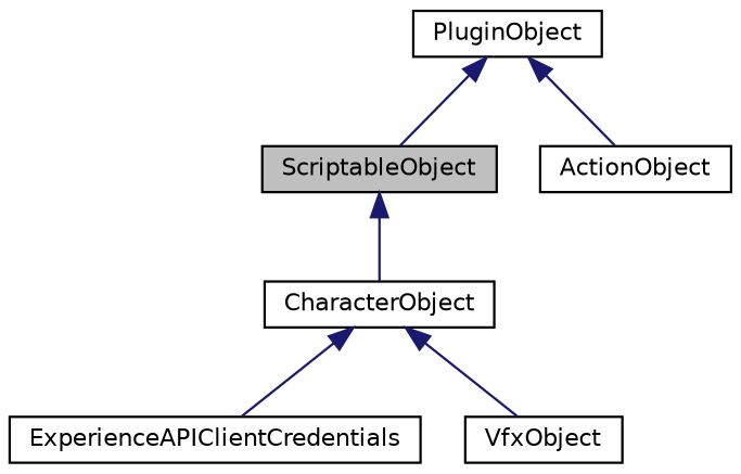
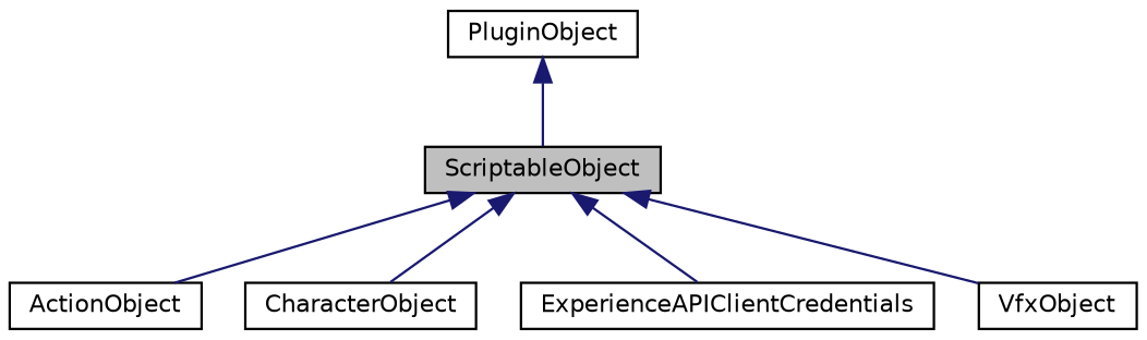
  digraph {
    node [color=black fillcolor=white fontname=Helvetica fontsize=10 shape=record style=filled]
    edge [color=midnightblue dir=back fontname=Helvetica fontsize=10 labelfontname=Helvetica labelfontsize=10 style=solid]
    n1 [fillcolor=grey75 fontcolor=black height=0.2 label=ScriptableObject width=0.4]
    n2 [height=0.2 label=ActionObject width=0.4]
    n3 [height=0.2 label=CharacterObject width=0.4]
    n4 [height=0.2 label=ExperienceAPIClientCredentials width=0.4]
    n5 [height=0.2 label=VfxObject width=0.4]
    n6 [height=0.2 label=PluginObject width=0.4]
-   n6 -> n2
+   n1 -> n2
    n1 -> n3
-   n3 -> n4
-   n3 -> n5
+   n1 -> n4
+   n1 -> n5
    n6 -> n1
  }
